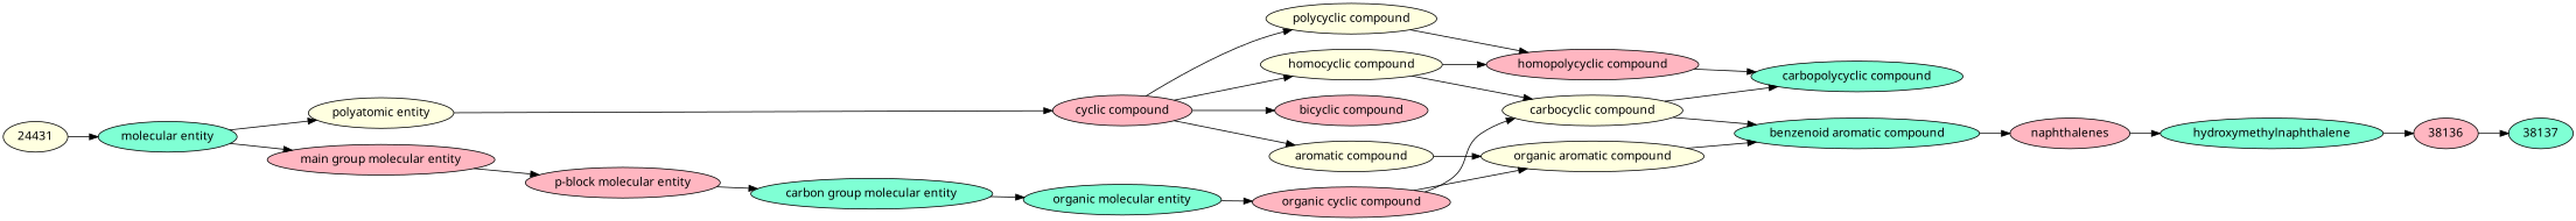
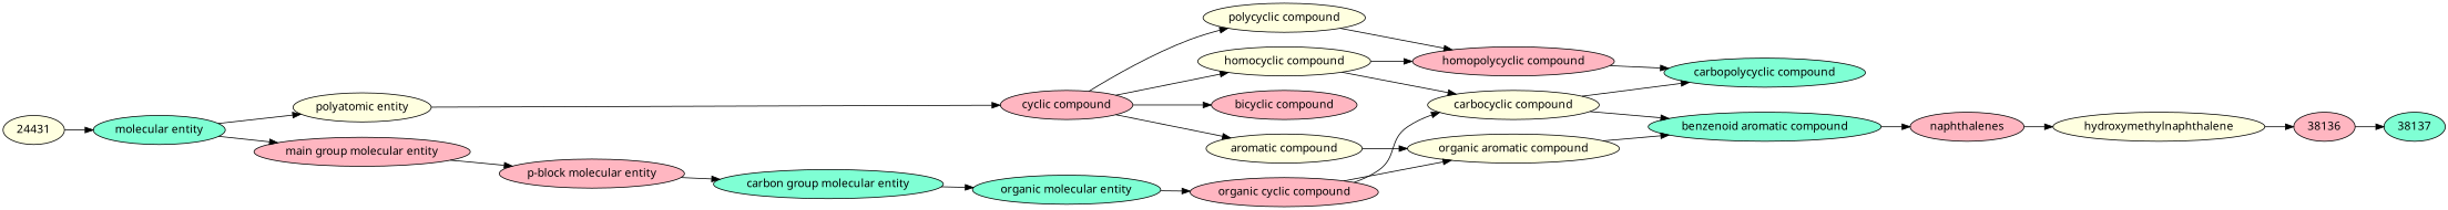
  digraph {
    fontname="Noto Sans"
    rankdir=LR
    node [fillcolor=lightpink fontname="Noto Sans" style=filled]
    edge [fontname="Noto Sans"]
    n1 [fillcolor=aquamarine label=38137]
    n2 [label=38136]
-   n3 [fillcolor=aquamarine label=hydroxymethylnaphthalene]
+   n3 [fillcolor=lightyellow label=hydroxymethylnaphthalene]
    n4 [label=naphthalenes]
    n5 [fillcolor=aquamarine label="benzenoid aromatic compound"]
    n6 [fillcolor=aquamarine label="carbopolycyclic compound"]
    n7 [label="bicyclic compound"]
    n8 [fillcolor=lightyellow label="organic aromatic compound"]
    n9 [fillcolor=lightyellow label="carbocyclic compound"]
    n10 [label="homopolycyclic compound"]
    n11 [label="cyclic compound"]
    n12 [fillcolor=lightyellow label="aromatic compound"]
    n13 [fillcolor=lightyellow label="homocyclic compound"]
    n14 [fillcolor=lightyellow label="polycyclic compound"]
    n15 [label="organic cyclic compound"]
    n16 [fillcolor=lightyellow label="polyatomic entity"]
    n17 [fillcolor=aquamarine label="organic molecular entity"]
    n18 [fillcolor=aquamarine label="molecular entity"]
    n19 [label="main group molecular entity"]
    n20 [label="p-block molecular entity"]
    n21 [fillcolor=aquamarine label="carbon group molecular entity"]
    n22 [fillcolor=lightyellow label=24431]
    n2 -> n1
    n3 -> n2
    n4 -> n3
    n5 -> n4
    n8 -> n5
    n9 -> n5
    n9 -> n6
    n10 -> n6
    n11 -> n7
    n11 -> n12
    n11 -> n13
    n11 -> n14
    n12 -> n8
    n13 -> n9
    n13 -> n10
    n14 -> n10
    n15 -> n8
    n15 -> n9
    n16 -> n11
    n17 -> n15
    n18 -> n16
    n18 -> n19
    n19 -> n20
    n20 -> n21
    n21 -> n17
    n22 -> n18
  }
